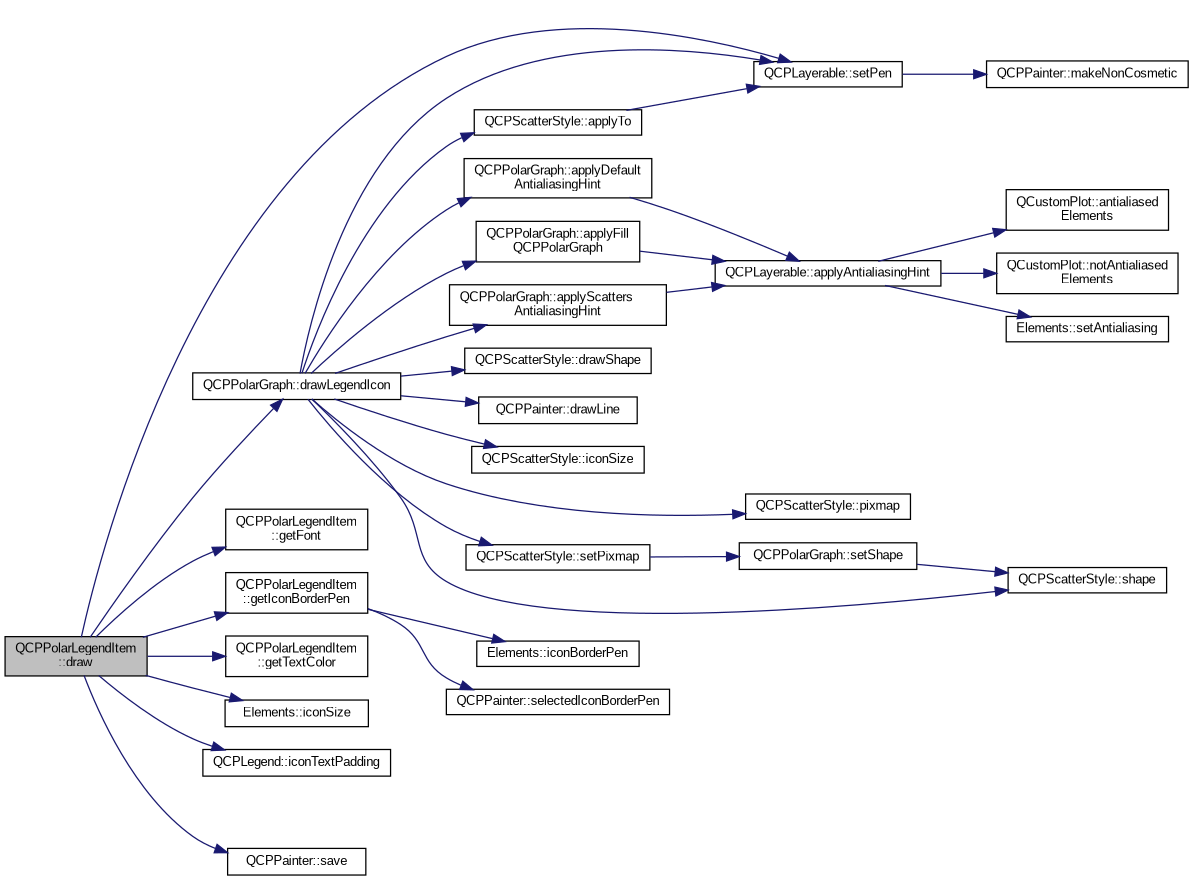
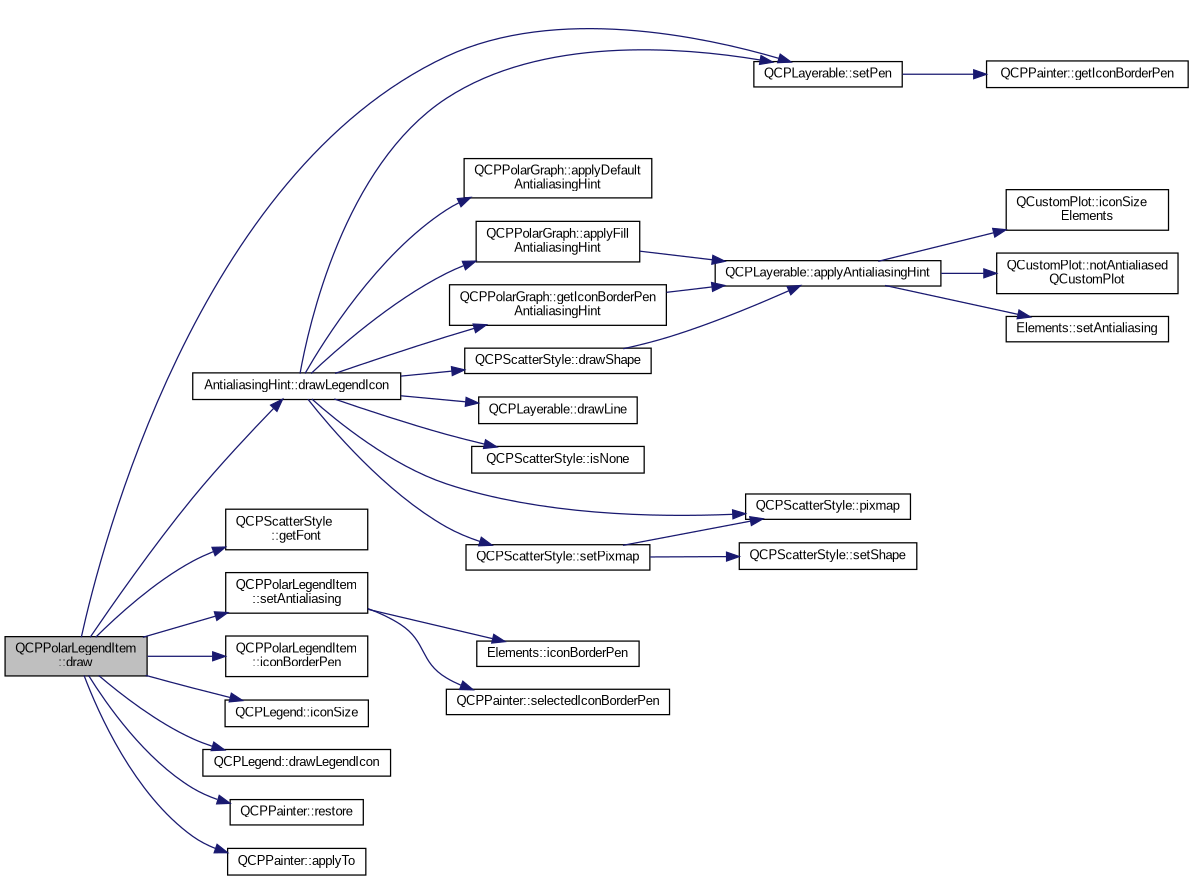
  digraph {
    fontname="Liberation Sans"
    rankdir=LR
    node [color=black fillcolor=white fontname="Liberation Sans" fontsize=10 shape=record style=filled]
    edge [color=midnightblue fontname="Liberation Sans" fontsize=10 labelfontname=Helvetica labelfontsize=10 style=solid]
    n1 [fillcolor=grey75 fontcolor=black height=0.2 label="QCPPolarLegendItem\l::draw" width=0.4]
-   n2 [height=0.2 label="QCPPolarGraph::drawLegendIcon" width=0.4]
+   n2 [height=0.2 label="AntialiasingHint::drawLegendIcon" width=0.4]
    n3 [height=0.2 label="QCPLayerable::setPen" width=0.4]
-   n4 [height=0.2 label="QCPPolarLegendItem\l::getFont" width=0.4]
-   n5 [height=0.2 label="QCPPolarLegendItem\l::getIconBorderPen" width=0.4]
-   n6 [height=0.2 label="QCPPolarLegendItem\l::getTextColor" width=0.4]
-   n7 [height=0.2 label="Elements::iconSize" width=0.4]
-   n8 [height=0.2 label="QCPLegend::iconTextPadding" width=0.4]
-   n10 [height=0.2 label="QCPPainter::save" width=0.4]
+   n4 [height=0.2 label="QCPScatterStyle\l::getFont" width=0.4]
+   n5 [height=0.2 label="QCPPolarLegendItem\l::setAntialiasing" width=0.4]
+   n6 [height=0.2 label="QCPPolarLegendItem\l::iconBorderPen" width=0.4]
+   n7 [height=0.2 label="QCPLegend::iconSize" width=0.4]
+   n8 [height=0.2 label="QCPLegend::drawLegendIcon" width=0.4]
+   n9 [height=0.2 label="QCPPainter::restore" width=0.4]
+   n10 [height=0.2 label="QCPPainter::applyTo" width=0.4]
    n11 [height=0.2 label="QCPPolarGraph::applyDefault\lAntialiasingHint" width=0.4]
-   n12 [height=0.2 label="QCPPolarGraph::applyFill\lQCPPolarGraph" width=0.4]
-   n13 [height=0.2 label="QCPPolarGraph::applyScatters\lAntialiasingHint" width=0.4]
-   n14 [height=0.2 label="QCPScatterStyle::applyTo" width=0.4]
-   n15 [height=0.2 label="QCPPainter::drawLine" width=0.4]
+   n12 [height=0.2 label="QCPPolarGraph::applyFill\lAntialiasingHint" width=0.4]
+   n13 [height=0.2 label="QCPPolarGraph::getIconBorderPen\lAntialiasingHint" width=0.4]
+   n15 [height=0.2 label="QCPLayerable::drawLine" width=0.4]
    n16 [height=0.2 label="QCPScatterStyle::drawShape" width=0.4]
-   n17 [height=0.2 label="QCPScatterStyle::iconSize" width=0.4]
+   n17 [height=0.2 label="QCPScatterStyle::isNone" width=0.4]
    n18 [height=0.2 label="QCPScatterStyle::pixmap" width=0.4]
    n19 [height=0.2 label="QCPScatterStyle::setPixmap" width=0.4]
-   n20 [height=0.2 label="QCPScatterStyle::shape" width=0.4]
-   n21 [height=0.2 label="QCPPainter::makeNonCosmetic" width=0.4]
+   n21 [height=0.2 label="QCPPainter::getIconBorderPen" width=0.4]
    n22 [height=0.2 label="Elements::iconBorderPen" width=0.4]
    n23 [height=0.2 label="QCPPainter::selectedIconBorderPen" width=0.4]
    n24 [height=0.2 label="QCPLayerable::applyAntialiasingHint" width=0.4]
-   n25 [height=0.2 label="QCPPolarGraph::setShape" width=0.4]
-   n26 [height=0.2 label="QCustomPlot::antialiased\lElements" width=0.4]
-   n27 [height=0.2 label="QCustomPlot::notAntialiased\lElements" width=0.4]
+   n25 [height=0.2 label="QCPScatterStyle::setShape" width=0.4]
+   n26 [height=0.2 label="QCustomPlot::iconSize\lElements" width=0.4]
+   n27 [height=0.2 label="QCustomPlot::notAntialiased\lQCustomPlot" width=0.4]
    n28 [height=0.2 label="Elements::setAntialiasing" width=0.4]
    n1 -> n2
    n1 -> n3
    n1 -> n4
    n1 -> n5
    n1 -> n6
    n1 -> n7
    n1 -> n8
+   n1 -> n9
    n1 -> n10
    n2 -> n3
    n2 -> n11
    n2 -> n12
    n2 -> n13
-   n2 -> n14
    n2 -> n15
    n2 -> n16
    n2 -> n17
    n2 -> n18
    n2 -> n19
-   n2 -> n20
    n3 -> n21
    n5 -> n22
    n5 -> n23
-   n11 -> n24
+   n16 -> n24
    n12 -> n24
    n13 -> n24
-   n14 -> n3
+   n19 -> n18
    n19 -> n25
    n24 -> n26
    n24 -> n27
    n24 -> n28
-   n25 -> n20
  }
